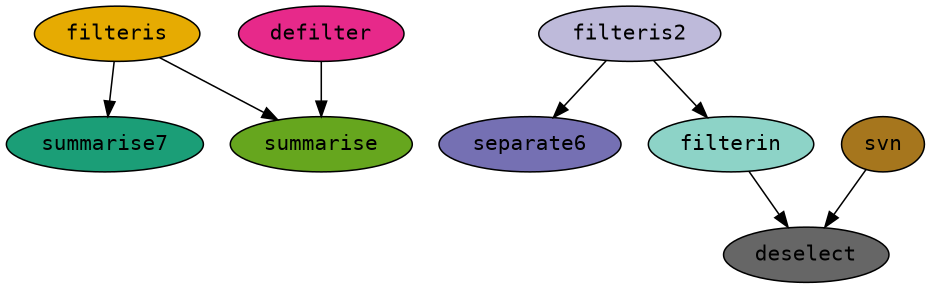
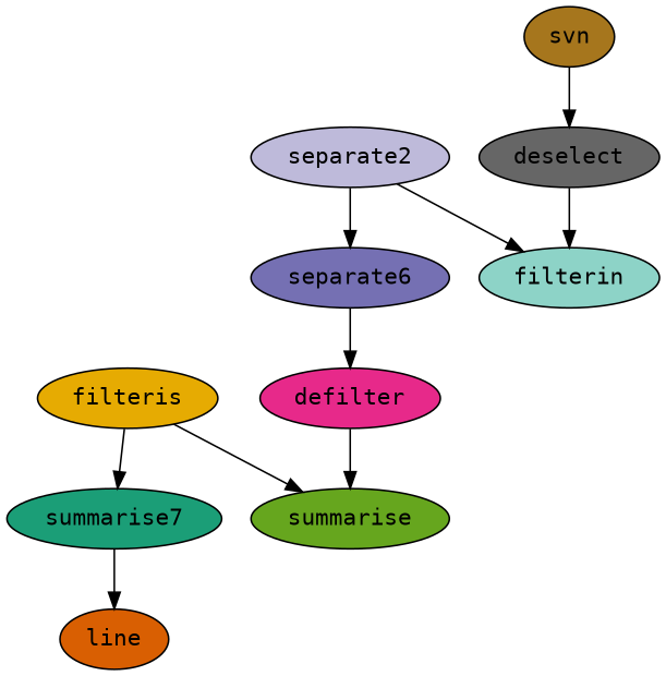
  digraph {
    fontname="DejaVu Sans Mono"
    node [color="#000000" fontname="DejaVu Sans Mono" shape=ellipse style=filled]
    edge [arrowhead=normal arrowsize=1.0 color="#000000" fontname="DejaVu Sans Mono"]
    n1 [fillcolor="#1b9e77" label=summarise7]
+   n2 [fillcolor="#d95f02" label=line]
    n3 [fillcolor="#7570b3" label=separate6]
    n4 [fillcolor="#e7298a" label=defilter]
    n5 [fillcolor="#66a61e" label=summarise]
    n6 [fillcolor="#e6ab02" label=filteris]
    n7 [fillcolor="#a6761d" label=svn]
    n8 [fillcolor="#666666" label=deselect]
    n9 [fillcolor="#8dd3c7" label=filterin]
-   n10 [fillcolor="#bebada" label=filteris2]
+   n10 [fillcolor="#bebada" label=separate2]
+   n1 -> n2
+   n3 -> n4
    n4 -> n5
    n6 -> n1
    n6 -> n5
    n7 -> n8
-   n9 -> n8
+   n8 -> n9
    n10 -> n3
    n10 -> n9
  }
